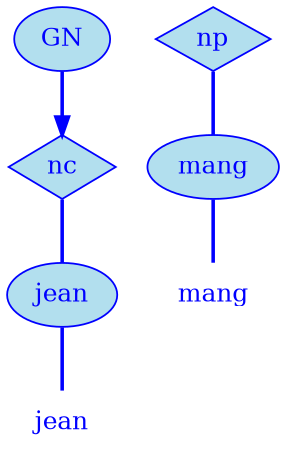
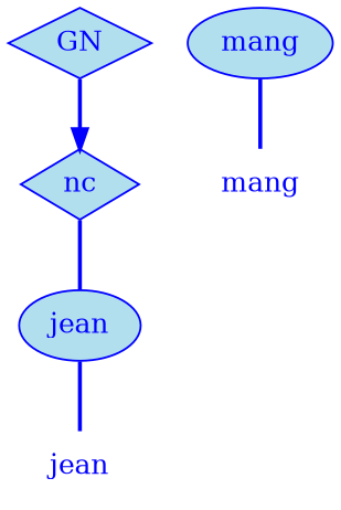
  digraph {
    node [fillcolor=lightblue2 fontcolor=blue shape=plaintext color=blue style=filled]
    edge [arrowhead=none color=blue fontcolor=blue minlen=1 style=bold]
    n1 [height=0.50 label=jean width=0.75 color="" style=""]
    n2 [height=0.50 label=jean shape=ellipse width=0.86]
    n3 [height=0.50 label=nc shape=diamond width=0.75]
    n4 [height=0.50 label=mang width=0.75 color="" style=""]
    n5 [height=0.50 label=mang shape=ellipse width=1.03]
-   n6 [height=0.50 label=np shape=diamond width=0.75]
-   n7 [arrowhead=doubleoctagon height=0.50 label=GN width=0.75 shape=""]
+   n7 [arrowhead=doubleoctagon height=0.50 label=GN width=0.75 shape=diamond]
    n2 -> n1
    n3 -> n2
    n5 -> n4
-   n6 -> n5
    n7 -> n3 [shape=normal arrowhead=""]
  }
